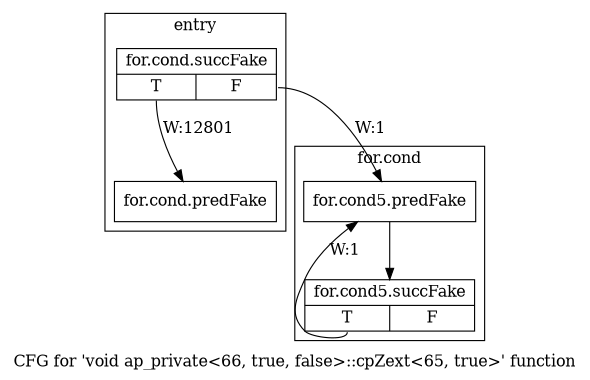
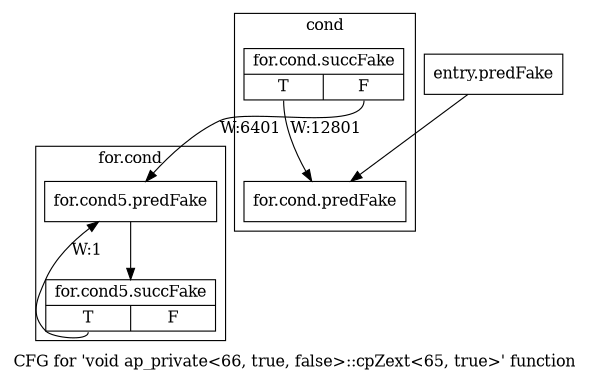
  digraph {
    fontname="DejaVu Serif"
    label="CFG for 'void ap_private\<66, true, false\>::cpZext\<65, true\>' function"
    node [filename="/tools/Xilinx/Vitis_HLS/2022.1/include/etc/ap_private.h" fontname="DejaVu Serif" linenumber=5612 shape=record]
    edge [execusionnum=6400 filename="/tools/Xilinx/Vitis_HLS/2022.1/include/etc/ap_private.h" fontname="DejaVu Serif"]
    n1 [label="{for.cond5.predFake}"]
    n2 [label="{for.cond5.succFake|{<s0>T|<s1>F}}"]
    n3 [label="{for.cond.predFake}" linenumber=5610]
    n4 [label="{for.cond.succFake|{<s0>T|<s1>F}}" linenumber=5610]
+   n5 [label="{entry.predFake}" filename="" linenumber=""]
    subgraph cluster_1 {
      invocationtime=6401
      label="for.cond"
      tripcount=0
      n1
      n2
    }
    subgraph cluster_2 {
      invocationtime=6400
-     label=entry
+     label=cond
      tripcount=12800
      n3
      n4
    }
    n1 -> n2
    n2 -> n1 [execusionnum=0 label="W:1" tailport=s0]
-   n4 -> n1 [label="W:1" tailport=s1]
+   n4 -> n1 [label="W:6401" tailport=s1]
    n4 -> n3 [execusionnum=12800 label="W:12801" tailport=s0]
+   n5 -> n3
  }
